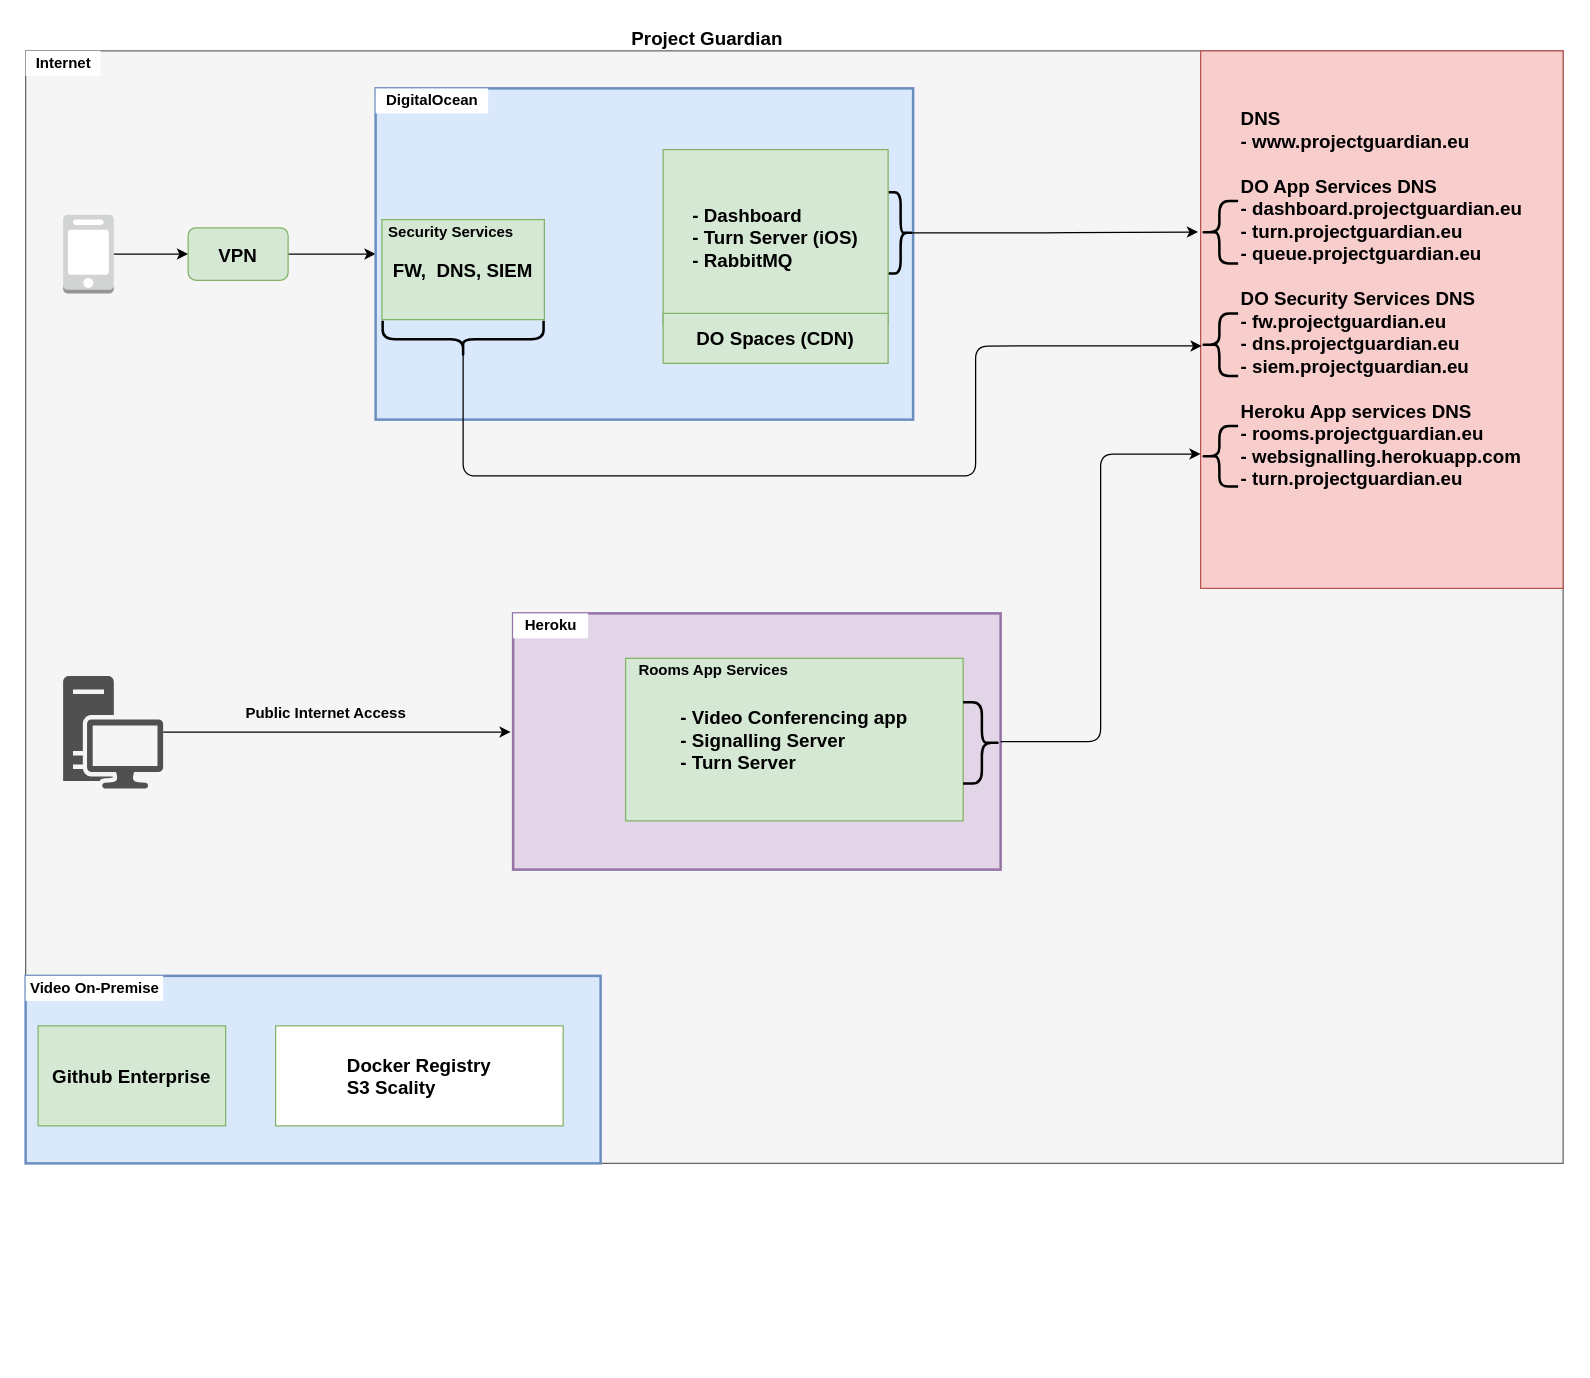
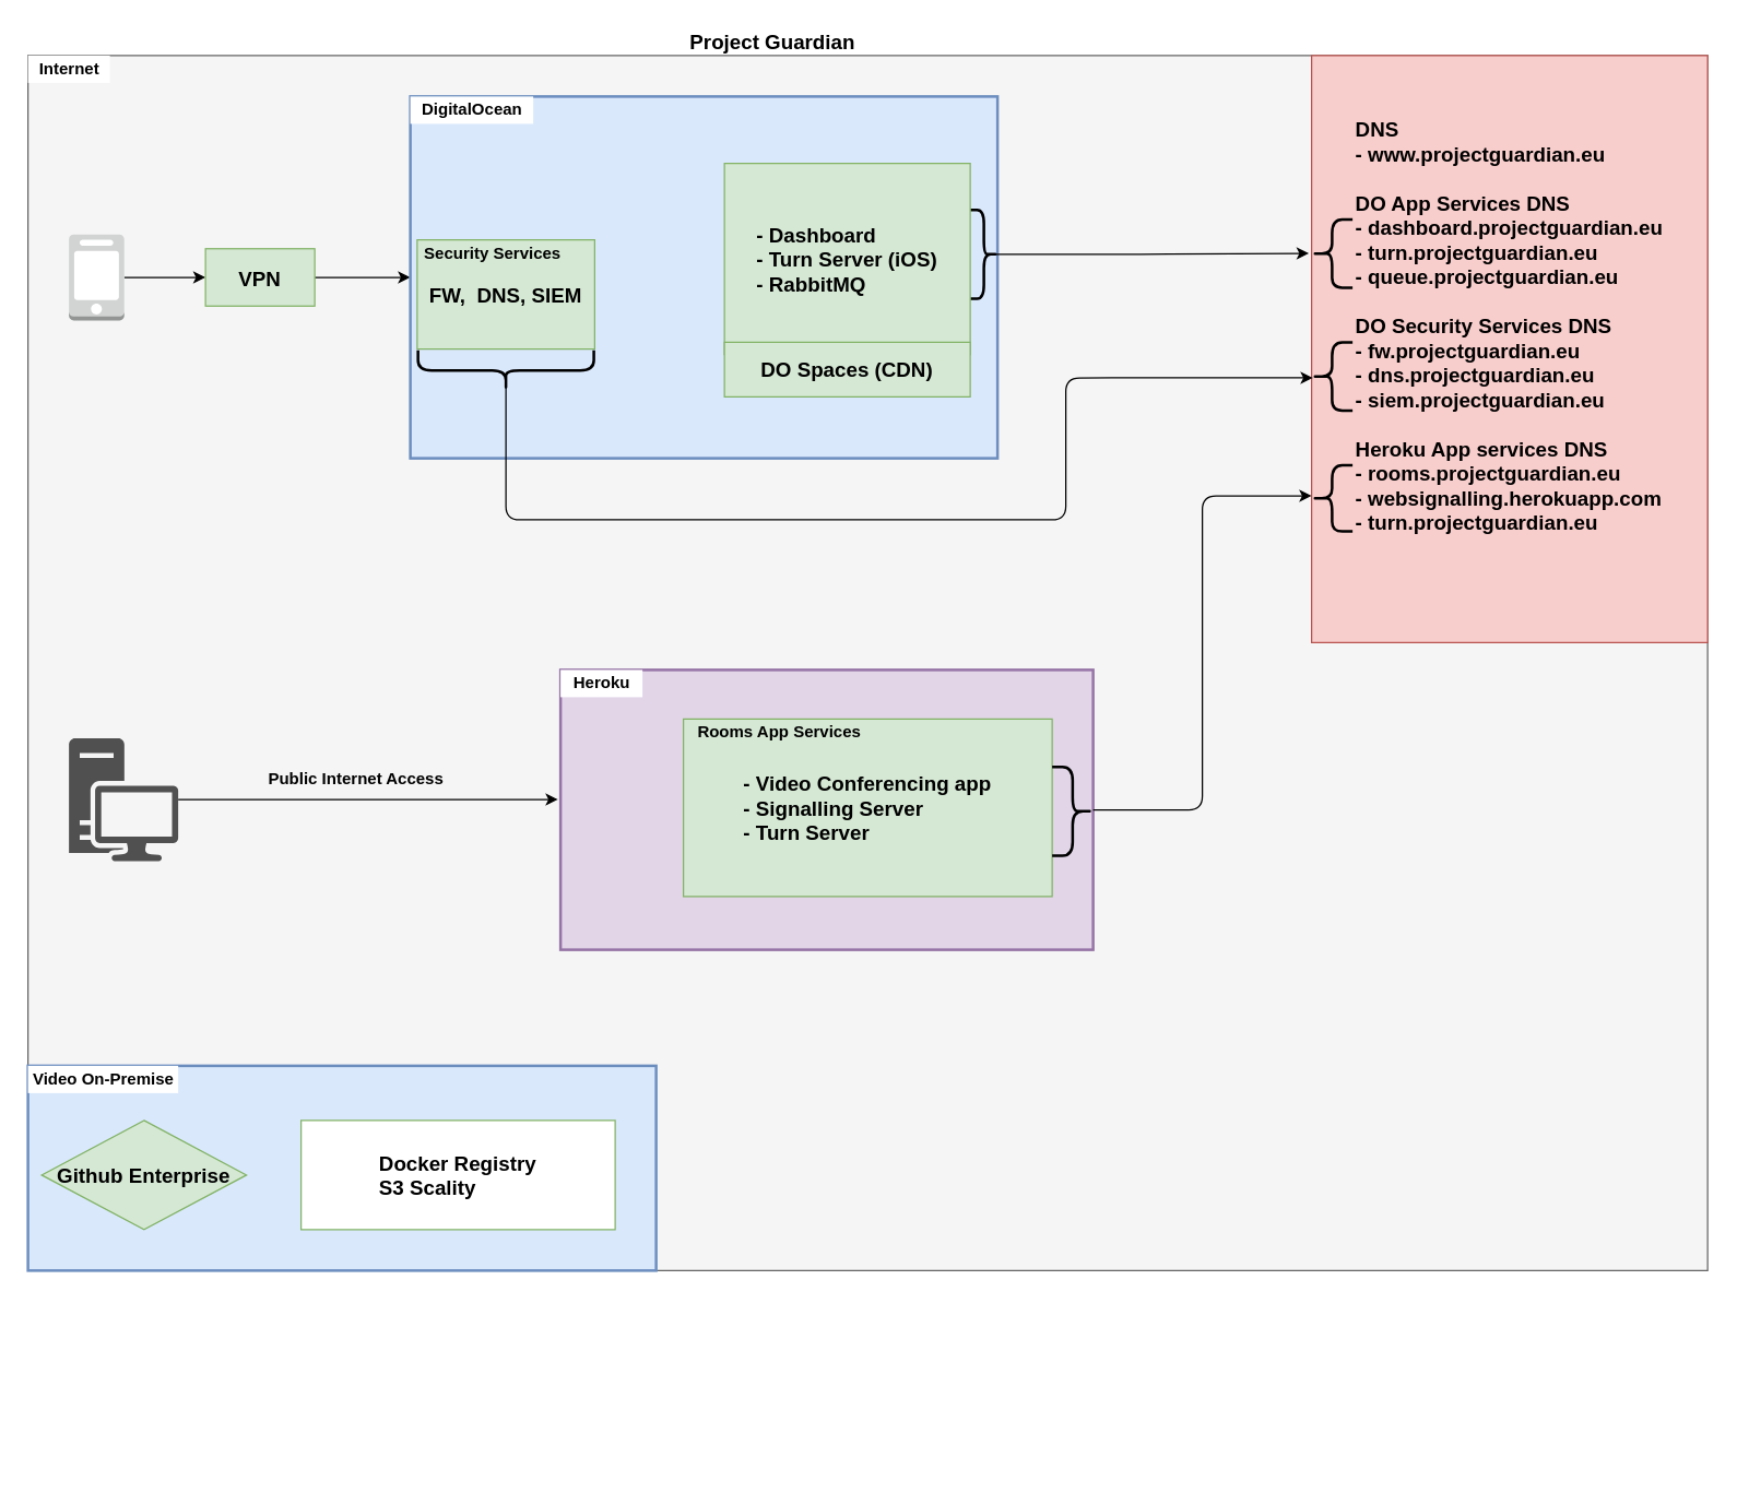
  <mxCell id="0" />
  <mxCell id="1" parent="0" />
  <mxCell id="2" value="" style="rounded=0;whiteSpace=wrap;html=1;fillColor=#f5f5f5;strokeColor=#666666;fontColor=#333333;" vertex="1" parent="1"><mxGeometry y="40" width="1230" height="890" as="geometry" x="20" /></mxCell>
  <mxCell id="3" value="Internet" style="text;html=1;align=center;verticalAlign=middle;resizable=0;points=[];autosize=1;fontStyle=1;fillColor=#ffffff;" vertex="1" parent="1"><mxGeometry y="40" width="60" height="20" as="geometry" x="20" /></mxCell>
  <mxCell id="4" style="edgeStyle=orthogonalEdgeStyle;rounded=1;orthogonalLoop=1;jettySize=auto;html=1;entryX=0;entryY=0.5;entryDx=0;entryDy=0;" edge="1" parent="1" source="5" target="7"><mxGeometry relative="1" as="geometry" /></mxCell>
  <mxCell id="5" value="" style="outlineConnect=0;dashed=0;verticalLabelPosition=bottom;verticalAlign=top;align=center;html=1;shape=mxgraph.aws3.mobile_client;fillColor=#D2D3D3;gradientColor=none;" vertex="1" parent="1"><mxGeometry x="50" y="171" width="40.5" height="63" as="geometry" /></mxCell>
  <mxCell id="6" style="edgeStyle=orthogonalEdgeStyle;rounded=1;orthogonalLoop=1;jettySize=auto;html=1;entryX=0;entryY=0.5;entryDx=0;entryDy=0;" edge="1" parent="1" source="7" target="28"><mxGeometry relative="1" as="geometry" /></mxCell>
- <mxCell id="7" value="&lt;font style=&quot;font-size: 15px&quot;&gt;VPN&lt;/font&gt;" style="whiteSpace=wrap;html=1;fontStyle=1;fillColor=#d5e8d4;strokeColor=#82b366;rounded=1;" vertex="1" parent="1"><mxGeometry x="150" y="181.5" width="80" height="42" as="geometry" /></mxCell>
+ <mxCell id="7" value="&lt;font style=&quot;font-size: 15px&quot;&gt;VPN&lt;/font&gt;" style="rounded=0;whiteSpace=wrap;html=1;fontStyle=1;fillColor=#d5e8d4;strokeColor=#82b366;" vertex="1" parent="1"><mxGeometry x="150" y="181.5" width="80" height="42" as="geometry" /></mxCell>
  <mxCell id="8" style="edgeStyle=orthogonalEdgeStyle;rounded=1;orthogonalLoop=1;jettySize=auto;html=1;entryX=-0.005;entryY=0.463;entryDx=0;entryDy=0;entryPerimeter=0;" edge="1" parent="1" source="9" target="12"><mxGeometry relative="1" as="geometry" /></mxCell>
  <mxCell id="9" value="" style="pointerEvents=1;shadow=0;dashed=0;html=1;strokeColor=none;fillColor=#505050;labelPosition=center;verticalLabelPosition=bottom;verticalAlign=top;outlineConnect=0;align=center;shape=mxgraph.office.devices.workstation;" vertex="1" parent="1"><mxGeometry x="50" y="540" width="80" height="90" as="geometry" /></mxCell>
  <mxCell id="10" value="Public Internet Access" style="text;html=1;align=center;verticalAlign=middle;resizable=0;points=[];autosize=1;fontStyle=1;" vertex="1" parent="1"><mxGeometry x="190" y="560" width="140" height="20" as="geometry" /></mxCell>
  <mxCell id="11" value="" style="group" vertex="1" connectable="0" parent="1"><mxGeometry x="410" y="490" width="390" height="215" as="geometry" /></mxCell>
  <mxCell id="12" value="" style="whiteSpace=wrap;html=1;strokeColor=#9673a6;strokeWidth=2;fillColor=#e1d5e7;" vertex="1" parent="11"><mxGeometry width="390" height="205" as="geometry" /></mxCell>
  <mxCell id="13" value="Heroku" style="text;html=1;align=center;verticalAlign=middle;resizable=0;points=[];autosize=1;fontStyle=1;fillColor=#ffffff;" vertex="1" parent="11"><mxGeometry width="60" height="20" as="geometry" /></mxCell>
  <mxCell id="14" value="" style="group" vertex="1" connectable="0" parent="11"><mxGeometry x="90" y="45" width="270" height="170" as="geometry" /></mxCell>
  <mxCell id="15" value="&lt;div style=&quot;text-align: justify&quot;&gt;&lt;span style=&quot;font-size: 15px&quot;&gt;&lt;b&gt;- Video Conferencing app&lt;/b&gt;&lt;/span&gt;&lt;/div&gt;&lt;div style=&quot;text-align: justify&quot;&gt;&lt;b&gt;&lt;span style=&quot;font-size: 15px&quot;&gt;-&amp;nbsp;Signalling&amp;nbsp;Server&lt;/span&gt;&lt;/b&gt;&lt;/div&gt;&lt;div style=&quot;text-align: justify&quot;&gt;&lt;span style=&quot;font-size: 15px&quot;&gt;&lt;b&gt;- Turn Server&lt;/b&gt;&lt;/span&gt;&lt;/div&gt;" style="whiteSpace=wrap;html=1;fillColor=#d5e8d4;strokeColor=#82b366;" vertex="1" parent="14"><mxGeometry y="-9" width="270" height="130" as="geometry" /></mxCell>
  <mxCell id="16" value="Rooms App Services" style="text;html=1;align=center;verticalAlign=middle;resizable=0;points=[];autosize=1;fontStyle=1" vertex="1" parent="14"><mxGeometry y="-9" width="140" height="20" as="geometry" /></mxCell>
  <mxCell id="17" value="" style="shape=curlyBracket;whiteSpace=wrap;html=1;rounded=1;strokeWidth=2;fillColor=#ffffff;rotation=-180;" vertex="1" parent="11"><mxGeometry x="360" y="71" width="30" height="65" as="geometry" /></mxCell>
  <mxCell id="18" value="&lt;div style=&quot;text-align: left&quot;&gt;&lt;b&gt;&lt;font style=&quot;font-size: 15px&quot;&gt;DNS&lt;/font&gt;&lt;/b&gt;&lt;/div&gt;&lt;div style=&quot;text-align: justify&quot;&gt;&lt;b&gt;&lt;font&gt;&lt;span style=&quot;font-size: 15px&quot;&gt;- www.projectguardian.eu&lt;/span&gt;&lt;/font&gt;&lt;/b&gt;&lt;/div&gt;&lt;div style=&quot;text-align: justify&quot;&gt;&lt;b&gt;&lt;font&gt;&lt;span style=&quot;font-size: 15px&quot;&gt;&lt;br&gt;&lt;/span&gt;&lt;/font&gt;&lt;/b&gt;&lt;/div&gt;&lt;div style=&quot;text-align: justify&quot;&gt;&lt;b&gt;&lt;font&gt;&lt;span style=&quot;font-size: 15px&quot;&gt;DO App Services DNS&lt;/span&gt;&lt;/font&gt;&lt;/b&gt;&lt;/div&gt;&lt;div style=&quot;text-align: justify&quot;&gt;&lt;b&gt;&lt;font&gt;&lt;span style=&quot;font-size: 15px&quot;&gt;- dashboard.projectguardian.eu&lt;/span&gt;&lt;/font&gt;&lt;/b&gt;&lt;/div&gt;&lt;div style=&quot;text-align: justify&quot;&gt;&lt;div&gt;&lt;b&gt;&lt;span style=&quot;font-size: 15px&quot;&gt;- turn.projectguardian.eu&lt;/span&gt;&lt;/b&gt;&lt;/div&gt;&lt;/div&gt;&lt;div style=&quot;text-align: justify&quot;&gt;&lt;b&gt;&lt;font&gt;&lt;span style=&quot;font-size: 15px&quot;&gt;- queue.projectguardian.eu&lt;/span&gt;&lt;/font&gt;&lt;/b&gt;&lt;/div&gt;&lt;div style=&quot;text-align: justify&quot;&gt;&lt;b&gt;&lt;font&gt;&lt;span style=&quot;font-size: 15px&quot;&gt;&lt;br&gt;&lt;/span&gt;&lt;/font&gt;&lt;/b&gt;&lt;/div&gt;&lt;div style=&quot;text-align: justify&quot;&gt;&lt;b&gt;&lt;span style=&quot;font-size: 15px&quot;&gt;DO Security Services DNS&lt;/span&gt;&lt;/b&gt;&lt;b&gt;&lt;font&gt;&lt;span style=&quot;font-size: 15px&quot;&gt;&lt;br&gt;&lt;/span&gt;&lt;/font&gt;&lt;/b&gt;&lt;/div&gt;&lt;div style=&quot;text-align: justify&quot;&gt;&lt;b style=&quot;font-size: 15px&quot;&gt;- fw.projectguardian.eu&lt;/b&gt;&lt;br&gt;&lt;/div&gt;&lt;div style=&quot;text-align: justify&quot;&gt;&lt;span style=&quot;font-size: 15px&quot;&gt;&lt;b&gt;- dns.projectguardian.eu&lt;/b&gt;&lt;/span&gt;&lt;/div&gt;&lt;div style=&quot;text-align: justify&quot;&gt;&lt;span style=&quot;font-size: 15px&quot;&gt;&lt;b&gt;- siem.projectguardian.eu&lt;/b&gt;&lt;/span&gt;&lt;/div&gt;&lt;div style=&quot;text-align: justify&quot;&gt;&lt;b&gt;&lt;font&gt;&lt;span style=&quot;font-size: 15px&quot;&gt;&lt;br&gt;&lt;/span&gt;&lt;/font&gt;&lt;/b&gt;&lt;/div&gt;&lt;div style=&quot;text-align: justify&quot;&gt;&lt;b&gt;&lt;font&gt;&lt;span style=&quot;font-size: 15px&quot;&gt;Heroku App services DNS&lt;/span&gt;&lt;/font&gt;&lt;/b&gt;&lt;/div&gt;&lt;div style=&quot;text-align: justify&quot;&gt;&lt;b&gt;&lt;font&gt;&lt;span style=&quot;font-size: 15px&quot;&gt;- rooms.projectguardian.eu&lt;/span&gt;&lt;/font&gt;&lt;/b&gt;&lt;/div&gt;&lt;div style=&quot;text-align: justify&quot;&gt;&lt;div&gt;&lt;b&gt;&lt;span style=&quot;font-size: 15px&quot;&gt;-&amp;nbsp;websignalling.herokuapp.com&lt;/span&gt;&lt;/b&gt;&lt;/div&gt;&lt;/div&gt;&lt;div style=&quot;text-align: justify&quot;&gt;&lt;div&gt;&lt;b&gt;&lt;span style=&quot;font-size: 15px&quot;&gt;- turn.projectguardian.eu&lt;/span&gt;&lt;/b&gt;&lt;/div&gt;&lt;div&gt;&lt;br&gt;&lt;/div&gt;&lt;div&gt;&lt;b&gt;&lt;span style=&quot;font-size: 15px&quot;&gt;&lt;br&gt;&lt;/span&gt;&lt;/b&gt;&lt;/div&gt;&lt;/div&gt;" style="whiteSpace=wrap;html=1;fillColor=#f8cecc;strokeColor=#b85450;" vertex="1" parent="1"><mxGeometry x="960" y="40" width="290" height="430" as="geometry" /></mxCell>
  <mxCell id="19" value="" style="group" vertex="1" connectable="0" parent="1"><mxGeometry y="780" width="625" height="300" as="geometry" x="20" /></mxCell>
  <mxCell id="20" value="" style="whiteSpace=wrap;html=1;strokeColor=#6c8ebf;strokeWidth=2;fillColor=#dae8fc;" vertex="1" parent="19"><mxGeometry width="460" height="150" as="geometry" /></mxCell>
  <mxCell id="21" value="Video On-Premise" style="text;html=1;align=center;verticalAlign=middle;resizable=0;points=[];autosize=1;fontStyle=1;fillColor=#ffffff;" vertex="1" parent="19"><mxGeometry width="110" height="20" as="geometry" /></mxCell>
- <mxCell id="22" value="&lt;div style=&quot;text-align: justify&quot;&gt;&lt;b&gt;&lt;font style=&quot;font-size: 15px&quot;&gt;Github Enterprise&lt;/font&gt;&lt;/b&gt;&lt;/div&gt;" style="whiteSpace=wrap;html=1;fillColor=#d5e8d4;strokeColor=#82b366;" vertex="1" parent="19"><mxGeometry x="10" y="40" width="150" height="80" as="geometry" /></mxCell>
+ <mxCell id="22" value="&lt;div style=&quot;text-align: justify&quot;&gt;&lt;b&gt;&lt;font style=&quot;font-size: 15px&quot;&gt;Github Enterprise&lt;/font&gt;&lt;/b&gt;&lt;/div&gt;" style="rhombus;whiteSpace=wrap;html=1;fillColor=#d5e8d4;strokeColor=#82b366;" vertex="1" parent="19"><mxGeometry x="10" y="40" width="150" height="80" as="geometry" /></mxCell>
  <mxCell id="23" value="&lt;div style=&quot;text-align: justify&quot;&gt;&lt;b&gt;&lt;font style=&quot;font-size: 15px&quot;&gt;Docker Registry&lt;/font&gt;&lt;/b&gt;&lt;/div&gt;&lt;div style=&quot;text-align: justify&quot;&gt;&lt;b&gt;&lt;font style=&quot;font-size: 15px&quot;&gt;S3 Scality&lt;/font&gt;&lt;/b&gt;&lt;/div&gt;" style="whiteSpace=wrap;html=1;fillColor=#ffffff;strokeColor=#82b366;" vertex="1" parent="19"><mxGeometry x="200" y="40" width="230" height="80" as="geometry" /></mxCell>
  <mxCell id="24" value="Security Services" style="text;html=1;align=center;verticalAlign=middle;resizable=0;points=[];autosize=1;fontStyle=1" vertex="1" parent="1"><mxGeometry x="305" y="170" width="120" height="20" as="geometry" /></mxCell>
  <mxCell id="25" value="&lt;b&gt;&lt;font style=&quot;font-size: 15px&quot;&gt;Project Guardian&lt;/font&gt;&lt;/b&gt;" style="text;html=1;align=center;verticalAlign=middle;resizable=0;points=[];autosize=1;" vertex="1" parent="1"><mxGeometry x="495" y="20" width="140" height="20" as="geometry" /></mxCell>
  <mxCell id="26" value="" style="shape=curlyBracket;whiteSpace=wrap;html=1;rounded=1;strokeWidth=2;fillColor=#ffffff;" vertex="1" parent="1"><mxGeometry x="960" y="160" width="30" height="50" as="geometry" /></mxCell>
  <mxCell id="27" value="" style="group" vertex="1" connectable="0" parent="1"><mxGeometry x="300" y="70" width="430" height="271.57" as="geometry" /></mxCell>
  <mxCell id="28" value="" style="whiteSpace=wrap;html=1;strokeColor=#6c8ebf;strokeWidth=2;fillColor=#dae8fc;" vertex="1" parent="27"><mxGeometry width="430" height="265" as="geometry" /></mxCell>
  <mxCell id="29" value="&lt;div style=&quot;text-align: justify&quot;&gt;&lt;b&gt;&lt;font style=&quot;font-size: 15px&quot;&gt;FW, &amp;nbsp;DNS, SIEM&lt;/font&gt;&lt;/b&gt;&lt;/div&gt;" style="whiteSpace=wrap;html=1;fillColor=#d5e8d4;strokeColor=#82b366;" vertex="1" parent="27"><mxGeometry x="5" y="105" width="130" height="80" as="geometry" /></mxCell>
  <mxCell id="30" value="DigitalOcean" style="text;html=1;align=center;verticalAlign=middle;resizable=0;points=[];autosize=1;fontStyle=1;fillColor=#ffffff;" vertex="1" parent="27"><mxGeometry width="90" height="20" as="geometry" /></mxCell>
  <mxCell id="31" value="" style="shape=curlyBracket;whiteSpace=wrap;html=1;rounded=1;strokeWidth=2;fillColor=#ffffff;rotation=-180;" vertex="1" parent="27"><mxGeometry x="410" y="83" width="20" height="65" as="geometry" /></mxCell>
  <mxCell id="32" value="" style="shape=curlyBracket;whiteSpace=wrap;html=1;rounded=1;strokeWidth=2;fillColor=#ffffff;rotation=-90;" vertex="1" parent="27"><mxGeometry x="55.31" y="136.25" width="29.38" height="128.75" as="geometry" /></mxCell>
  <mxCell id="33" value="Security Services" style="text;html=1;align=center;verticalAlign=middle;resizable=0;points=[];autosize=1;fontStyle=1" vertex="1" parent="27"><mxGeometry y="105" width="120" height="20" as="geometry" /></mxCell>
  <mxCell id="34" value="" style="group" vertex="1" connectable="0" parent="27"><mxGeometry x="230" y="50" width="180" height="170" as="geometry" /></mxCell>
  <mxCell id="35" value="&lt;div style=&quot;text-align: justify&quot;&gt;&lt;span style=&quot;font-size: 15px&quot;&gt;&lt;b&gt;- Dashboard&lt;/b&gt;&lt;/span&gt;&lt;/div&gt;&lt;div style=&quot;text-align: justify&quot;&gt;&lt;span style=&quot;font-size: 15px&quot;&gt;&lt;b&gt;- Turn Server (iOS)&lt;/b&gt;&lt;/span&gt;&lt;/div&gt;&lt;div style=&quot;text-align: justify&quot;&gt;&lt;span style=&quot;font-size: 15px&quot;&gt;&lt;b&gt;- RabbitMQ&lt;/b&gt;&lt;/span&gt;&lt;/div&gt;" style="whiteSpace=wrap;html=1;fillColor=#d5e8d4;strokeColor=#82b366;" vertex="1" parent="34"><mxGeometry y="-1" width="180" height="140" as="geometry" /></mxCell>
  <mxCell id="36" value="&lt;div style=&quot;text-align: justify&quot;&gt;&lt;b&gt;&lt;font style=&quot;font-size: 15px&quot;&gt;DO Spaces (CDN)&lt;/font&gt;&lt;/b&gt;&lt;/div&gt;" style="whiteSpace=wrap;html=1;fillColor=#d5e8d4;strokeColor=#82b366;" vertex="1" parent="34"><mxGeometry y="130" width="180" height="40" as="geometry" /></mxCell>
  <mxCell id="37" value="" style="shape=curlyBracket;whiteSpace=wrap;html=1;rounded=1;strokeWidth=2;fillColor=#ffffff;" vertex="1" parent="1"><mxGeometry x="960" y="250" width="30" height="50" as="geometry" /></mxCell>
  <mxCell id="38" value="" style="shape=curlyBracket;whiteSpace=wrap;html=1;rounded=1;strokeWidth=2;fillColor=#ffffff;size=0.5;" vertex="1" parent="1"><mxGeometry x="960" y="340" width="30" height="48.57" as="geometry" /></mxCell>
  <mxCell id="39" style="edgeStyle=orthogonalEdgeStyle;rounded=1;orthogonalLoop=1;jettySize=auto;html=1;exitX=0.1;exitY=0.5;exitDx=0;exitDy=0;exitPerimeter=0;entryX=0.003;entryY=0.549;entryDx=0;entryDy=0;entryPerimeter=0;" edge="1" parent="1" source="32" target="18"><mxGeometry relative="1" as="geometry"><mxPoint x="940" y="271" as="targetPoint" /><Array as="points"><mxPoint x="370" y="380" /><mxPoint x="780" y="380" /><mxPoint x="780" y="276" /></Array></mxGeometry></mxCell>
  <mxCell id="40" style="edgeStyle=orthogonalEdgeStyle;rounded=1;orthogonalLoop=1;jettySize=auto;html=1;exitX=0.1;exitY=0.5;exitDx=0;exitDy=0;exitPerimeter=0;entryX=-0.007;entryY=0.337;entryDx=0;entryDy=0;entryPerimeter=0;" edge="1" parent="1" source="31" target="18"><mxGeometry relative="1" as="geometry"><Array as="points"><mxPoint x="845" y="186" /></Array></mxGeometry></mxCell>
  <mxCell id="41" style="edgeStyle=orthogonalEdgeStyle;rounded=1;orthogonalLoop=1;jettySize=auto;html=1;exitX=1;exitY=0.5;exitDx=0;exitDy=0;entryX=0;entryY=0.75;entryDx=0;entryDy=0;" edge="1" parent="1" source="12" target="18"><mxGeometry relative="1" as="geometry" /></mxCell>
